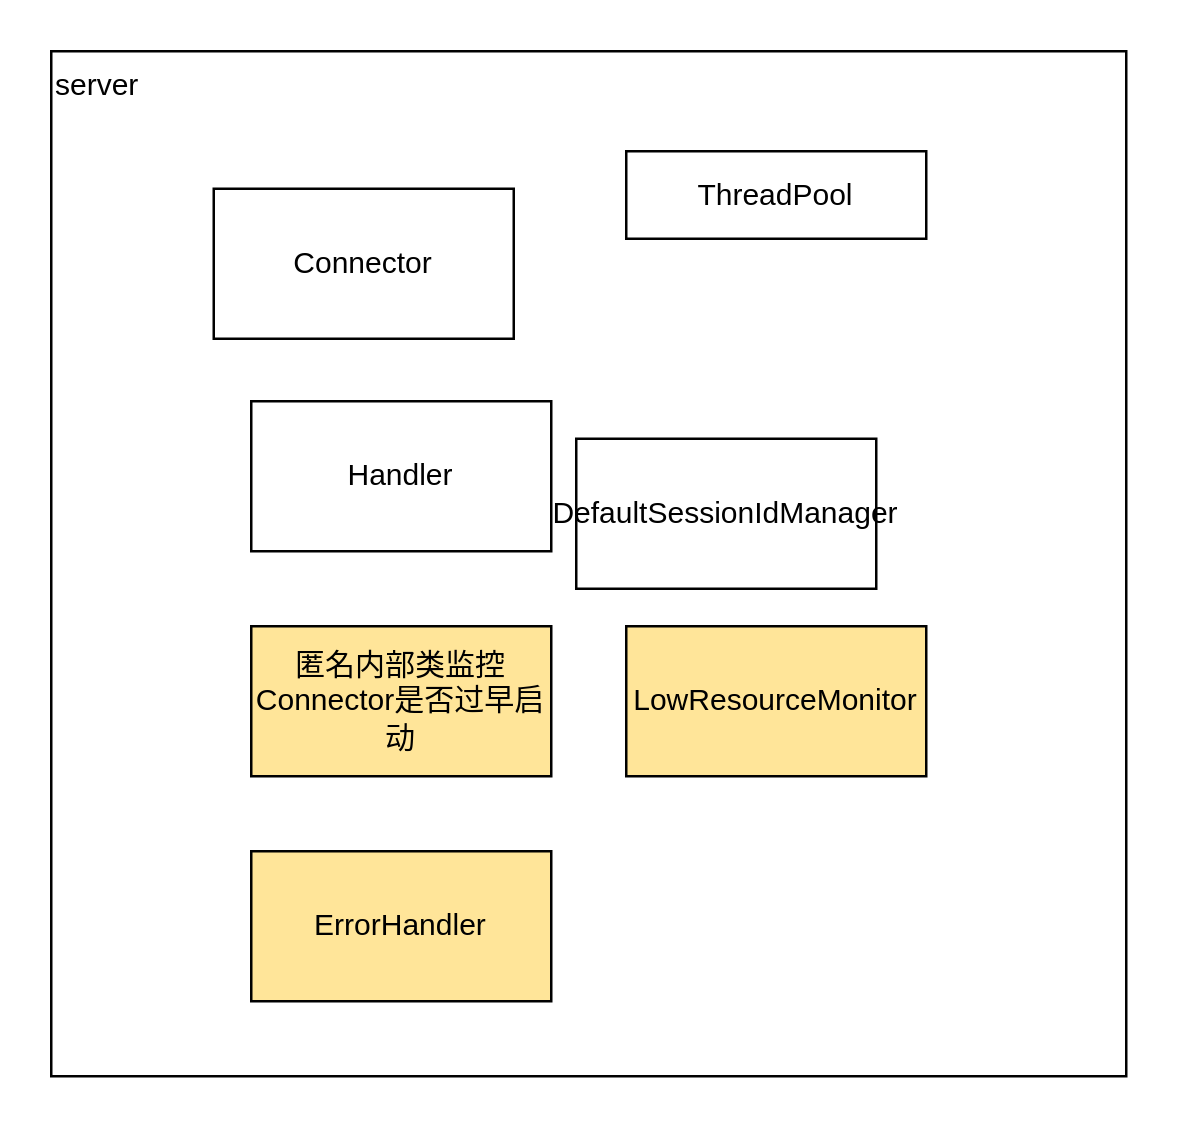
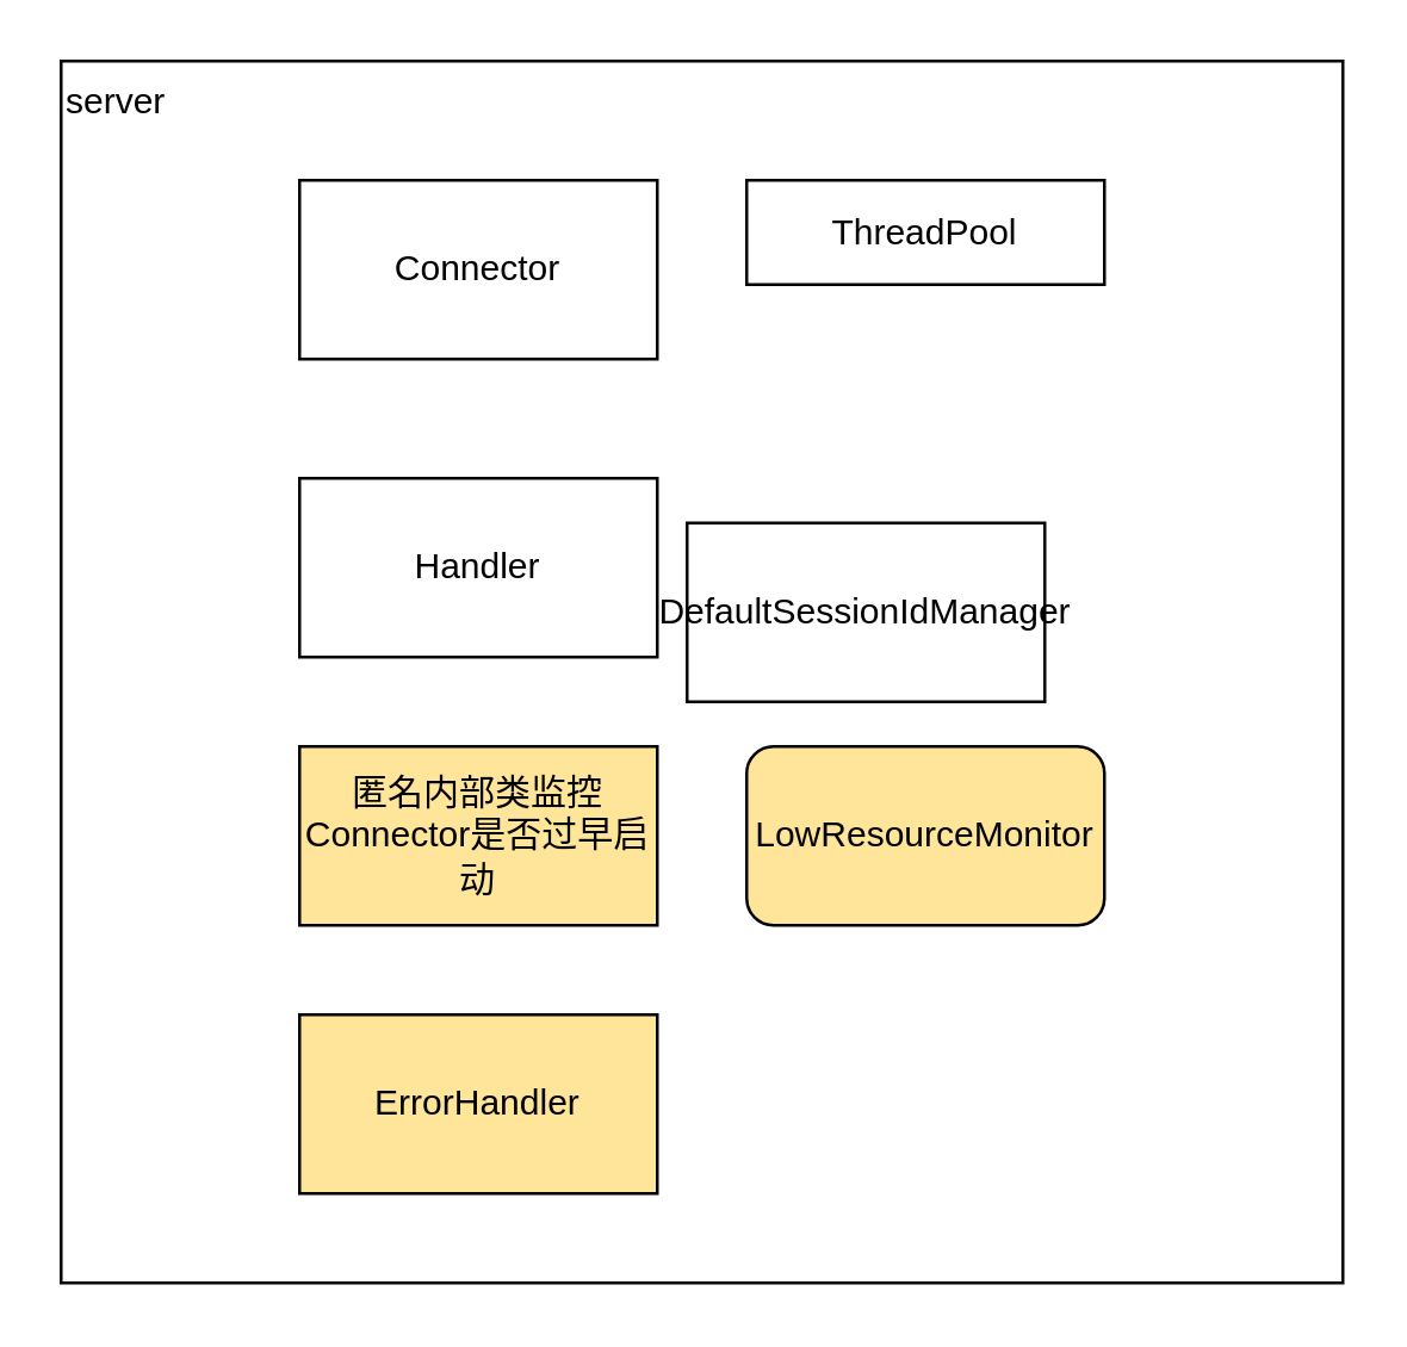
  <mxCell id="0" />
  <mxCell id="1" parent="0" />
  <mxCell id="2" value="server" style="rounded=0;whiteSpace=wrap;html=1;horizontal=1;align=left;verticalAlign=top;" vertex="1" parent="1"><mxGeometry x="20" y="20" width="430" height="410" as="geometry" /></mxCell>
- <mxCell id="3" value="Connector" style="rounded=0;whiteSpace=wrap;html=1;" vertex="1" parent="1"><mxGeometry x="85" y="75" width="120" height="60" as="geometry" /></mxCell>
+ <mxCell id="3" value="Connector" style="rounded=0;whiteSpace=wrap;html=1;" vertex="1" parent="1"><mxGeometry x="100" y="60" width="120" height="60" as="geometry" /></mxCell>
  <mxCell id="4" value="ThreadPool" style="rounded=0;whiteSpace=wrap;html=1;" vertex="1" parent="1"><mxGeometry x="250" y="60" width="120" height="35" as="geometry" /></mxCell>
  <mxCell id="5" value="Handler" style="rounded=0;whiteSpace=wrap;html=1;" vertex="1" parent="1"><mxGeometry x="100" y="160" width="120" height="60" as="geometry" /></mxCell>
  <mxCell id="6" value="DefaultSessionIdManager" style="rounded=0;whiteSpace=wrap;html=1;" vertex="1" parent="1"><mxGeometry x="230" y="175" width="120" height="60" as="geometry" /></mxCell>
  <mxCell id="7" value="ErrorHandler" style="rounded=0;whiteSpace=wrap;html=1;fillColor=#FFE599;" vertex="1" parent="1"><mxGeometry x="100" y="340" width="120" height="60" as="geometry" /></mxCell>
  <mxCell id="8" value="匿名内部类监控Connector是否过早启动" style="rounded=0;whiteSpace=wrap;html=1;fillColor=#FFE599;" vertex="1" parent="1"><mxGeometry x="100" y="250" width="120" height="60" as="geometry" /></mxCell>
- <mxCell id="9" value="LowResourceMonitor" style="rounded=0;whiteSpace=wrap;html=1;fillColor=#FFE599;" vertex="1" parent="1"><mxGeometry x="250" y="250" width="120" height="60" as="geometry" /></mxCell>
+ <mxCell id="9" value="LowResourceMonitor" style="whiteSpace=wrap;html=1;fillColor=#FFE599;rounded=1;" vertex="1" parent="1"><mxGeometry x="250" y="250" width="120" height="60" as="geometry" /></mxCell>
